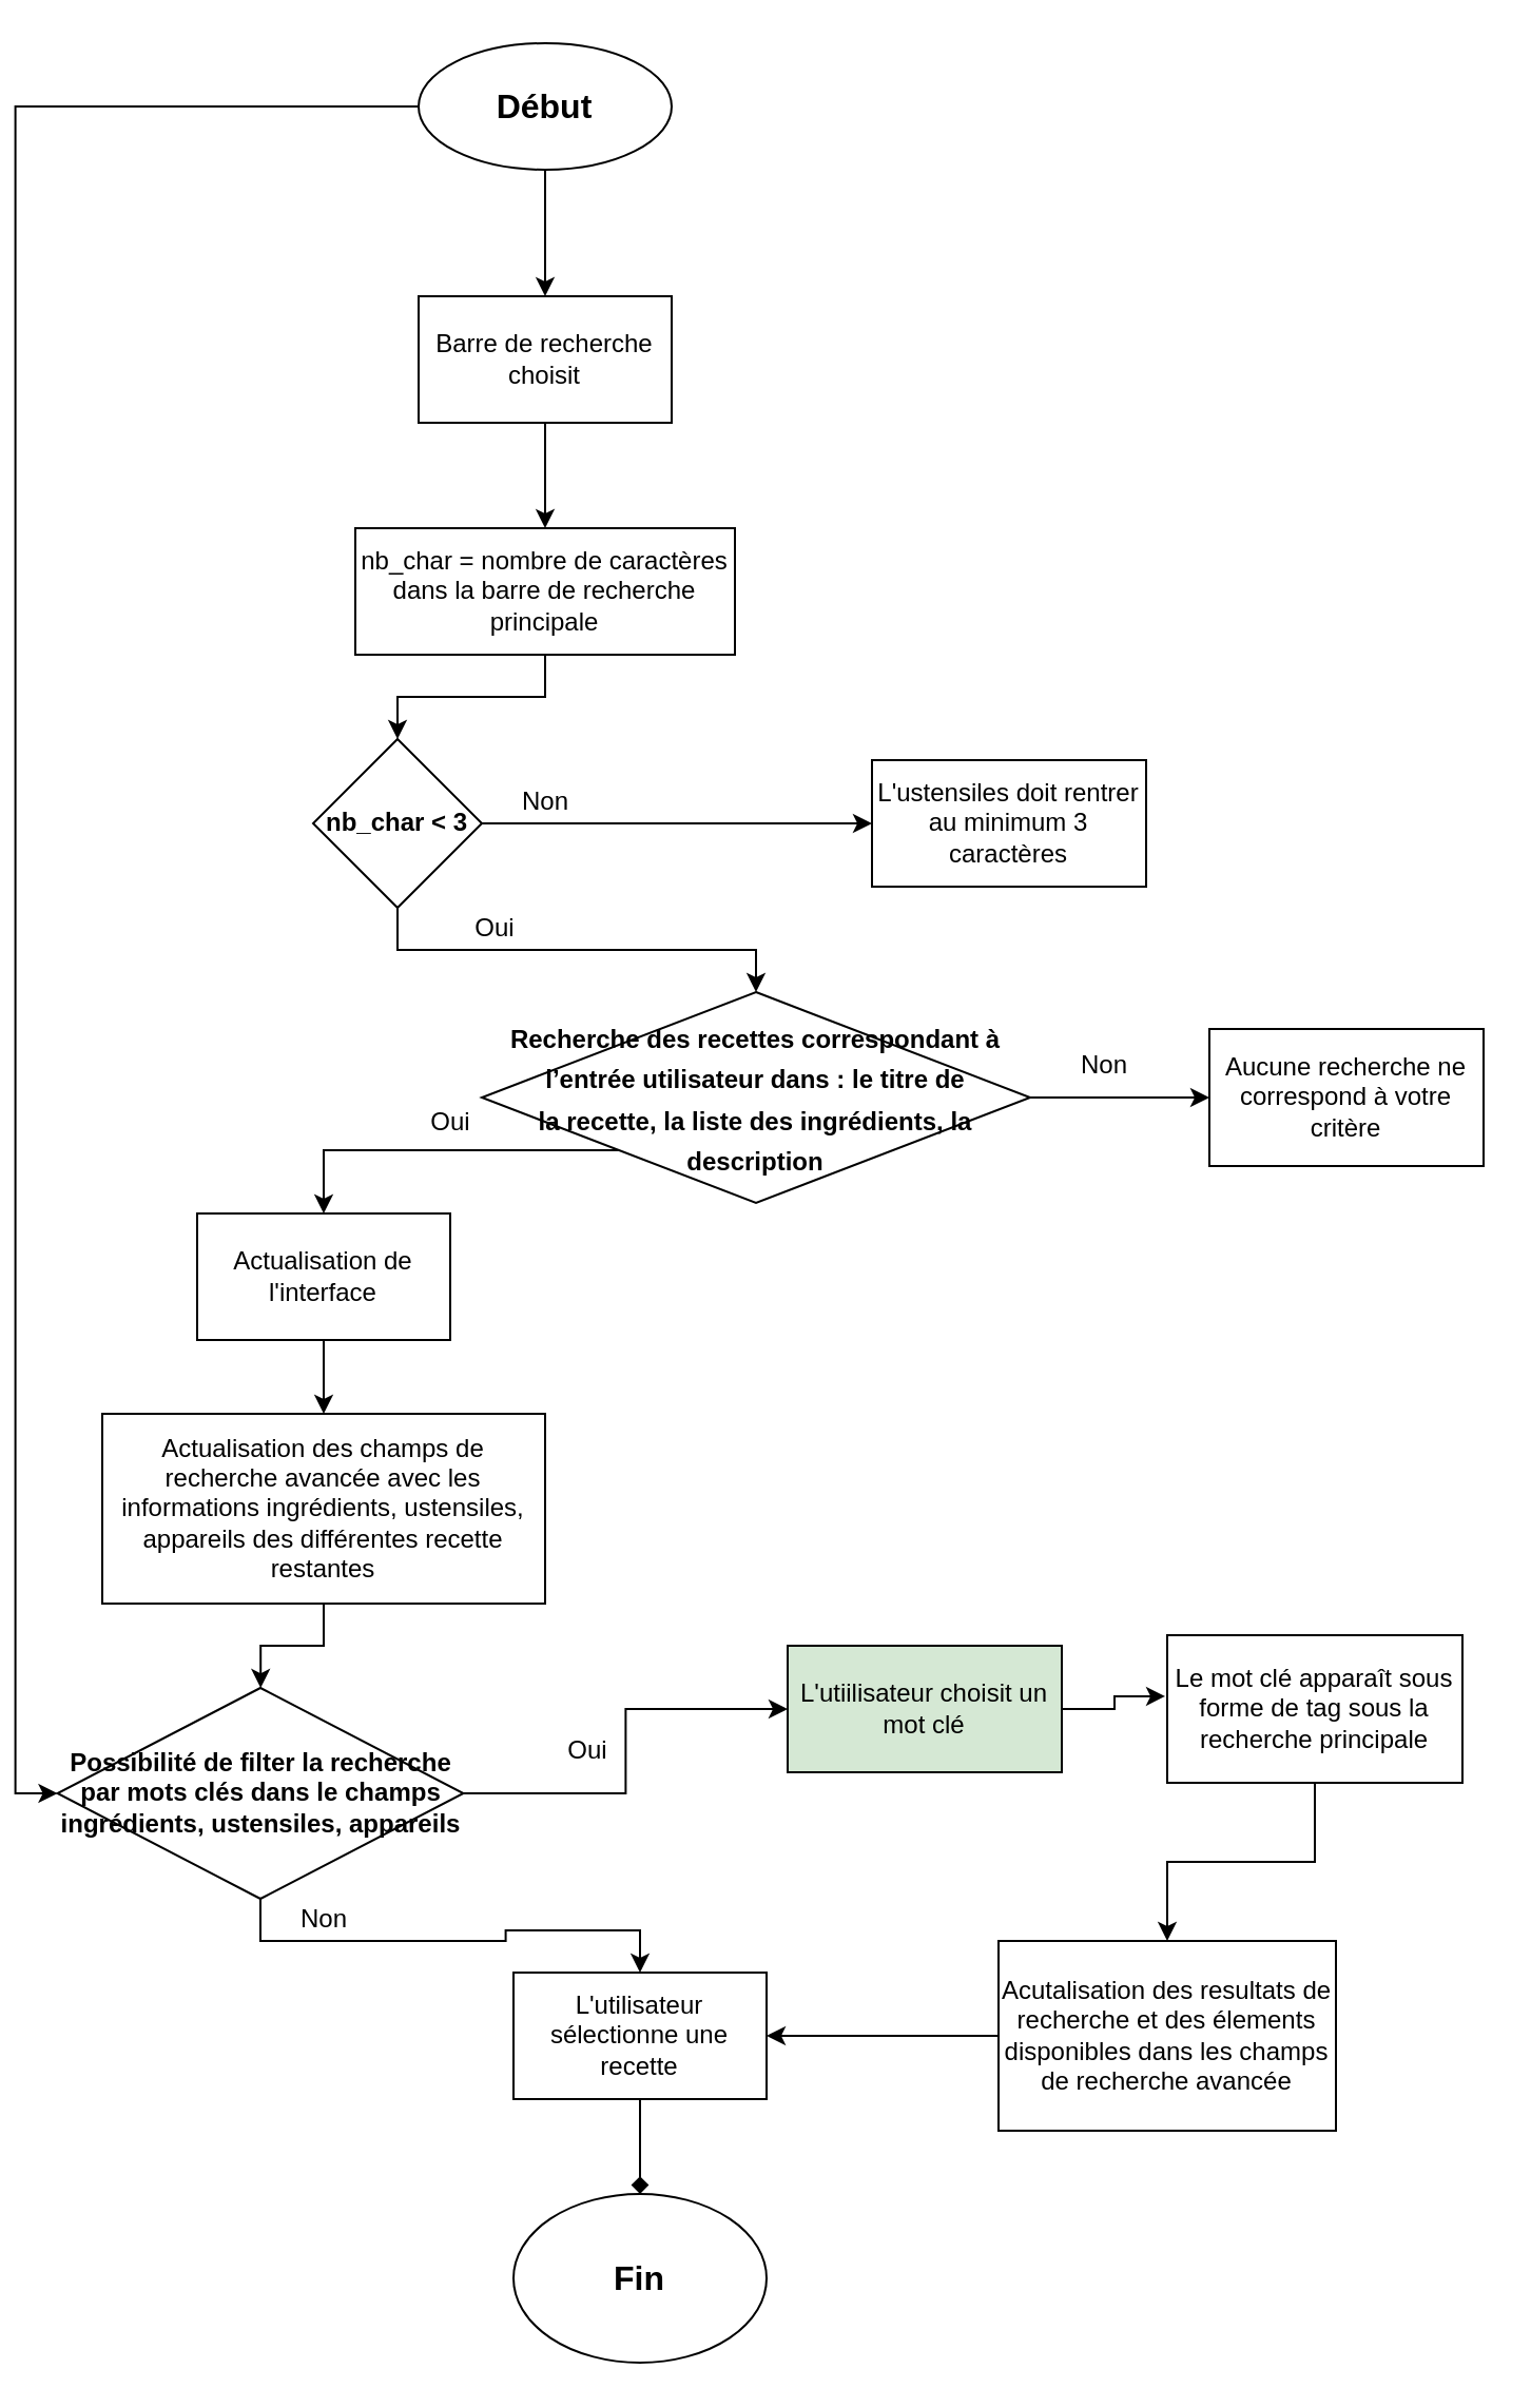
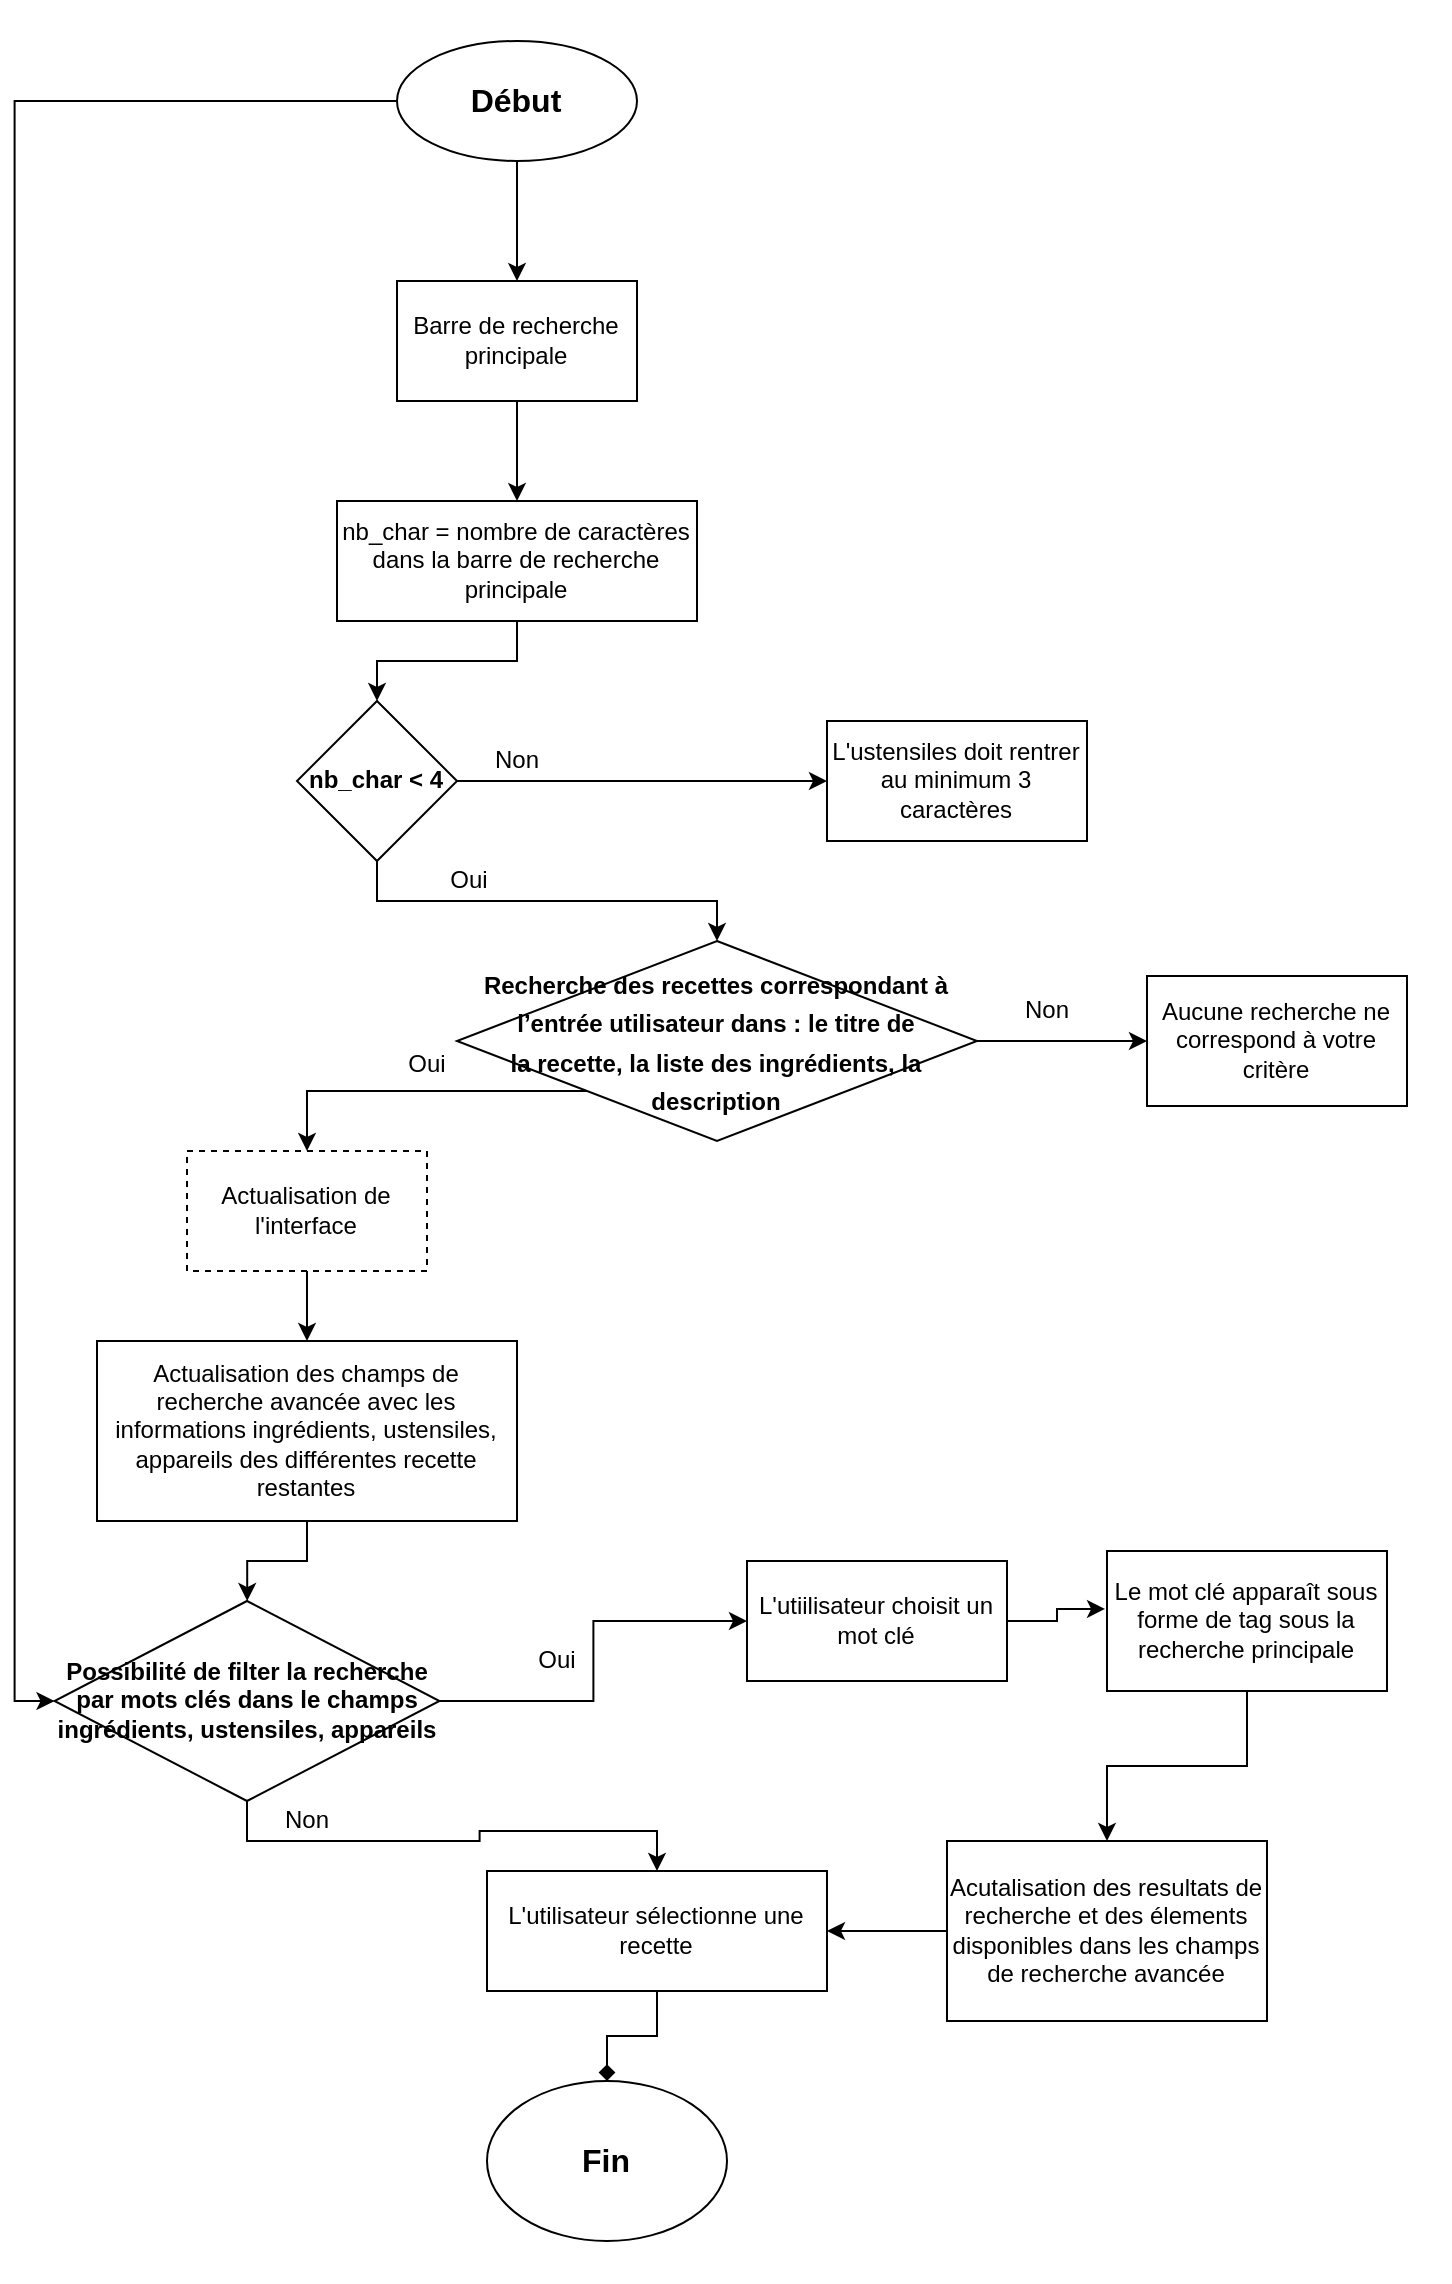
  <mxCell id="0" />
  <mxCell id="1" parent="0" />
  <mxCell id="2" style="edgeStyle=orthogonalEdgeStyle;rounded=0;orthogonalLoop=1;jettySize=auto;html=1;exitX=0.5;exitY=1;exitDx=0;exitDy=0;strokeColor=#000000;fillColor=none;" edge="1" parent="1" source="3" target="5"><mxGeometry relative="1" as="geometry" /></mxCell>
- <mxCell id="3" value="Barre de recherche choisit" style="rounded=0;whiteSpace=wrap;html=1;" vertex="1" parent="1"><mxGeometry x="192" y="140" width="120" height="60" as="geometry" /></mxCell>
+ <mxCell id="3" value="Barre de recherche principale" style="rounded=0;whiteSpace=wrap;html=1;" vertex="1" parent="1"><mxGeometry x="192" y="140" width="120" height="60" as="geometry" /></mxCell>
  <mxCell id="4" style="edgeStyle=orthogonalEdgeStyle;rounded=0;orthogonalLoop=1;jettySize=auto;html=1;exitX=0.5;exitY=1;exitDx=0;exitDy=0;entryX=0.5;entryY=0;entryDx=0;entryDy=0;strokeColor=#000000;fillColor=none;" edge="1" parent="1" source="5" target="8"><mxGeometry relative="1" as="geometry" /></mxCell>
  <mxCell id="5" value="nb_char = nombre de caractères dans la barre de recherche principale" style="rounded=0;whiteSpace=wrap;html=1;" vertex="1" parent="1"><mxGeometry x="162" y="250" width="180" height="60" as="geometry" /></mxCell>
  <mxCell id="6" style="edgeStyle=orthogonalEdgeStyle;rounded=0;orthogonalLoop=1;jettySize=auto;html=1;exitX=1;exitY=0.5;exitDx=0;exitDy=0;strokeColor=#000000;fillColor=none;" edge="1" parent="1" source="8" target="9"><mxGeometry relative="1" as="geometry" /></mxCell>
  <mxCell id="7" style="edgeStyle=orthogonalEdgeStyle;rounded=0;orthogonalLoop=1;jettySize=auto;html=1;exitX=0.5;exitY=1;exitDx=0;exitDy=0;entryX=0.5;entryY=0;entryDx=0;entryDy=0;fontSize=16;strokeColor=#000000;fillColor=none;" edge="1" parent="1" source="8" target="35"><mxGeometry relative="1" as="geometry" /></mxCell>
- <mxCell id="8" value="&lt;b&gt;nb_char &amp;lt; 3&lt;/b&gt;" style="rhombus;whiteSpace=wrap;html=1;" vertex="1" parent="1"><mxGeometry x="142" y="350" width="80" height="80" as="geometry" /></mxCell>
+ <mxCell id="8" value="&lt;b&gt;nb_char &amp;lt; 4&lt;/b&gt;" style="rhombus;whiteSpace=wrap;html=1;" vertex="1" parent="1"><mxGeometry x="142" y="350" width="80" height="80" as="geometry" /></mxCell>
  <mxCell id="9" value="L'ustensiles doit rentrer au minimum 3 caractères" style="rounded=0;whiteSpace=wrap;html=1;" vertex="1" parent="1"><mxGeometry x="407" y="360" width="130" height="60" as="geometry" /></mxCell>
  <mxCell id="10" value="Non" style="text;html=1;align=center;verticalAlign=middle;resizable=0;points=[];autosize=1;strokeColor=none;fillColor=none;" vertex="1" parent="1"><mxGeometry x="232" y="370" width="40" height="20" as="geometry" /></mxCell>
  <mxCell id="11" style="edgeStyle=orthogonalEdgeStyle;rounded=0;orthogonalLoop=1;jettySize=auto;html=1;exitX=0.5;exitY=1;exitDx=0;exitDy=0;entryX=0.5;entryY=0;entryDx=0;entryDy=0;strokeColor=#000000;fillColor=none;" edge="1" parent="1" source="12" target="14"><mxGeometry relative="1" as="geometry" /></mxCell>
- <mxCell id="12" value="Actualisation de l'interface" style="rounded=0;whiteSpace=wrap;html=1;" vertex="1" parent="1"><mxGeometry x="87" y="575" width="120" height="60" as="geometry" /></mxCell>
+ <mxCell id="12" value="Actualisation de l'interface" style="rounded=0;whiteSpace=wrap;html=1;dashed=1;" vertex="1" parent="1"><mxGeometry x="87" y="575" width="120" height="60" as="geometry" /></mxCell>
  <mxCell id="13" style="edgeStyle=orthogonalEdgeStyle;rounded=0;orthogonalLoop=1;jettySize=auto;html=1;exitX=0.5;exitY=1;exitDx=0;exitDy=0;fontSize=16;strokeColor=#000000;fillColor=none;" edge="1" parent="1" source="14" target="20"><mxGeometry relative="1" as="geometry" /></mxCell>
  <mxCell id="14" value="Actualisation des champs de recherche avancée avec les informations ingrédients, ustensiles, appareils des différentes recette restantes" style="rounded=0;whiteSpace=wrap;html=1;" vertex="1" parent="1"><mxGeometry x="42" y="670" width="210" height="90" as="geometry" /></mxCell>
  <mxCell id="15" style="edgeStyle=orthogonalEdgeStyle;rounded=0;orthogonalLoop=1;jettySize=auto;html=1;exitX=0.5;exitY=1;exitDx=0;exitDy=0;entryX=0.5;entryY=0;entryDx=0;entryDy=0;strokeColor=#000000;fillColor=none;" edge="1" parent="1" source="17" target="3"><mxGeometry relative="1" as="geometry" /></mxCell>
  <mxCell id="16" style="edgeStyle=orthogonalEdgeStyle;rounded=0;orthogonalLoop=1;jettySize=auto;html=1;exitX=0;exitY=0.5;exitDx=0;exitDy=0;entryX=0;entryY=0.5;entryDx=0;entryDy=0;fontSize=12;strokeColor=#000000;fillColor=none;" edge="1" parent="1" source="17" target="20"><mxGeometry relative="1" as="geometry" /></mxCell>
  <mxCell id="17" value="&lt;b&gt;&lt;font style=&quot;font-size: 16px&quot;&gt;Début&lt;/font&gt;&lt;/b&gt;" style="ellipse;whiteSpace=wrap;html=1;" vertex="1" parent="1"><mxGeometry x="192" y="20" width="120" height="60" as="geometry" /></mxCell>
  <mxCell id="18" style="edgeStyle=orthogonalEdgeStyle;rounded=0;orthogonalLoop=1;jettySize=auto;html=1;exitX=0.5;exitY=1;exitDx=0;exitDy=0;entryX=0.5;entryY=0;entryDx=0;entryDy=0;strokeColor=#000000;fillColor=none;" edge="1" parent="1" source="20" target="24"><mxGeometry relative="1" as="geometry" /></mxCell>
  <mxCell id="19" style="edgeStyle=orthogonalEdgeStyle;rounded=0;orthogonalLoop=1;jettySize=auto;html=1;exitX=1;exitY=0.5;exitDx=0;exitDy=0;entryX=0;entryY=0.5;entryDx=0;entryDy=0;strokeColor=#000000;fillColor=none;" edge="1" parent="1" source="20" target="22"><mxGeometry relative="1" as="geometry" /></mxCell>
  <mxCell id="20" value="&lt;span style=&quot;font-family: &amp;#34;helvetica&amp;#34;&quot;&gt;&lt;b&gt;Possibilité de filter la recherche par mots clés dans le champs ingrédients, ustensiles, appareils&lt;/b&gt;&lt;/span&gt;" style="rhombus;whiteSpace=wrap;html=1;" vertex="1" parent="1"><mxGeometry x="20.75" y="800" width="192.5" height="100" as="geometry" /></mxCell>
  <mxCell id="21" style="edgeStyle=orthogonalEdgeStyle;rounded=0;orthogonalLoop=1;jettySize=auto;html=1;exitX=1;exitY=0.5;exitDx=0;exitDy=0;entryX=-0.007;entryY=0.414;entryDx=0;entryDy=0;entryPerimeter=0;strokeColor=#000000;fillColor=none;" edge="1" parent="1" source="22" target="28"><mxGeometry relative="1" as="geometry" /></mxCell>
- <mxCell id="22" value="L'utiilisateur choisit un mot clé" style="rounded=0;whiteSpace=wrap;html=1;fillColor=#d5e8d4;" vertex="1" parent="1"><mxGeometry x="367" y="780" width="130" height="60" as="geometry" /></mxCell>
+ <mxCell id="22" value="L'utiilisateur choisit un mot clé" style="rounded=0;whiteSpace=wrap;html=1;" vertex="1" parent="1"><mxGeometry x="367" y="780" width="130" height="60" as="geometry" /></mxCell>
  <mxCell id="23" style="edgeStyle=orthogonalEdgeStyle;rounded=0;orthogonalLoop=1;jettySize=auto;html=1;exitX=0.5;exitY=1;exitDx=0;exitDy=0;entryX=0.5;entryY=0;entryDx=0;entryDy=0;strokeColor=#000000;fillColor=none;endArrow=diamond;" edge="1" parent="1" source="24" target="32"><mxGeometry relative="1" as="geometry" /></mxCell>
- <mxCell id="24" value="L'utilisateur sélectionne une recette" style="rounded=0;whiteSpace=wrap;html=1;" vertex="1" parent="1"><mxGeometry x="237" y="935" width="120" height="60" as="geometry" /></mxCell>
+ <mxCell id="24" value="L'utilisateur sélectionne une recette" style="rounded=0;whiteSpace=wrap;html=1;" vertex="1" parent="1"><mxGeometry x="237" y="935" width="170" height="60" as="geometry" /></mxCell>
  <mxCell id="25" value="Oui" style="text;html=1;align=center;verticalAlign=middle;resizable=0;points=[];autosize=1;strokeColor=none;fillColor=none;" vertex="1" parent="1"><mxGeometry x="257" y="820" width="30" height="20" as="geometry" /></mxCell>
  <mxCell id="26" value="Oui" style="text;html=1;align=center;verticalAlign=middle;resizable=0;points=[];autosize=1;strokeColor=none;fillColor=none;" vertex="1" parent="1"><mxGeometry x="213.25" y="430" width="30" height="20" as="geometry" /></mxCell>
  <mxCell id="27" style="edgeStyle=orthogonalEdgeStyle;rounded=0;orthogonalLoop=1;jettySize=auto;html=1;exitX=0.5;exitY=1;exitDx=0;exitDy=0;entryX=0.5;entryY=0;entryDx=0;entryDy=0;strokeColor=#000000;fillColor=none;" edge="1" parent="1" source="28" target="30"><mxGeometry relative="1" as="geometry" /></mxCell>
  <mxCell id="28" value="Le mot clé apparaît sous forme de tag sous la recherche principale" style="rounded=0;whiteSpace=wrap;html=1;" vertex="1" parent="1"><mxGeometry x="547" y="775" width="140" height="70" as="geometry" /></mxCell>
  <mxCell id="29" style="edgeStyle=orthogonalEdgeStyle;rounded=0;orthogonalLoop=1;jettySize=auto;html=1;exitX=0;exitY=0.5;exitDx=0;exitDy=0;entryX=1;entryY=0.5;entryDx=0;entryDy=0;strokeColor=#000000;fillColor=none;" edge="1" parent="1" source="30" target="24"><mxGeometry relative="1" as="geometry" /></mxCell>
  <mxCell id="30" value="Acutalisation des resultats de recherche et des élements disponibles dans les champs de recherche avancée" style="rounded=0;whiteSpace=wrap;html=1;" vertex="1" parent="1"><mxGeometry x="467" y="920" width="160" height="90" as="geometry" /></mxCell>
  <mxCell id="31" value="Non" style="text;html=1;align=center;verticalAlign=middle;resizable=0;points=[];autosize=1;strokeColor=none;fillColor=none;" vertex="1" parent="1"><mxGeometry x="127" y="900" width="40" height="20" as="geometry" /></mxCell>
  <mxCell id="32" value="&lt;font style=&quot;font-size: 16px&quot;&gt;&lt;b&gt;Fin&lt;/b&gt;&lt;/font&gt;" style="ellipse;whiteSpace=wrap;html=1;" vertex="1" parent="1"><mxGeometry x="237" y="1040" width="120" height="80" as="geometry" /></mxCell>
  <mxCell id="33" style="edgeStyle=orthogonalEdgeStyle;rounded=0;orthogonalLoop=1;jettySize=auto;html=1;exitX=0;exitY=1;exitDx=0;exitDy=0;entryX=0.5;entryY=0;entryDx=0;entryDy=0;fontSize=16;strokeColor=#000000;fillColor=none;" edge="1" parent="1" source="35" target="12"><mxGeometry relative="1" as="geometry" /></mxCell>
  <mxCell id="34" style="edgeStyle=orthogonalEdgeStyle;rounded=0;orthogonalLoop=1;jettySize=auto;html=1;exitX=1;exitY=0.5;exitDx=0;exitDy=0;entryX=0;entryY=0.5;entryDx=0;entryDy=0;fontSize=12;strokeColor=#000000;fillColor=none;" edge="1" parent="1" source="35" target="37"><mxGeometry relative="1" as="geometry" /></mxCell>
  <mxCell id="35" value="&lt;b&gt;&lt;span style=&quot;font-size: 12px&quot;&gt;Recherche des recettes correspondant à l’entrée utilisateur dans : le titre de&lt;/span&gt;&lt;br style=&quot;font-size: 12px&quot;&gt;&lt;span style=&quot;font-size: 12px&quot;&gt;la recette, la liste des ingrédients, la description&lt;/span&gt;&lt;/b&gt;" style="rhombus;whiteSpace=wrap;html=1;fontSize=16;" vertex="1" parent="1"><mxGeometry x="222" y="470" width="260" height="100" as="geometry" /></mxCell>
  <mxCell id="36" value="&lt;font style=&quot;font-size: 12px&quot;&gt;Oui&lt;/font&gt;" style="text;html=1;align=center;verticalAlign=middle;resizable=0;points=[];autosize=1;strokeColor=none;fillColor=none;fontSize=16;" vertex="1" parent="1"><mxGeometry x="192" y="515" width="30" height="30" as="geometry" /></mxCell>
  <mxCell id="37" value="Aucune recherche ne correspond à votre critère" style="rounded=0;whiteSpace=wrap;html=1;fontSize=12;" vertex="1" parent="1"><mxGeometry x="567" y="487.5" width="130" height="65" as="geometry" /></mxCell>
  <mxCell id="38" value="Non" style="text;html=1;align=center;verticalAlign=middle;resizable=0;points=[];autosize=1;strokeColor=none;fillColor=none;fontSize=12;" vertex="1" parent="1"><mxGeometry x="497" y="495" width="40" height="20" as="geometry" /></mxCell>
